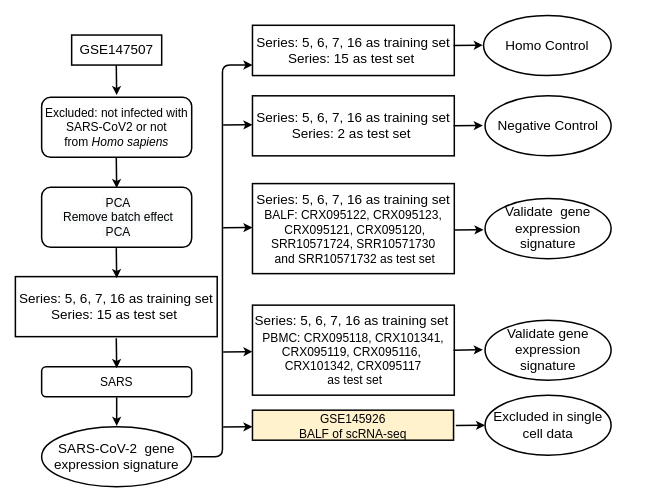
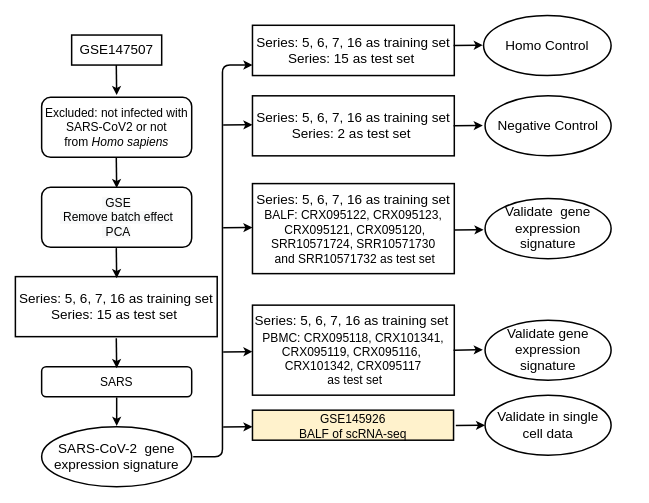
  <mxCell id="0" />
  <mxCell id="1" parent="0" />
  <mxCell id="2" value="&lt;span style=&quot;font-size: 12pt&quot;&gt;&lt;font face=&quot;Arial&quot;&gt;Excluded: not infected with SARS-CoV2 or not from&amp;nbsp;&lt;i&gt;Homo sapiens&lt;/i&gt;&lt;/font&gt;&lt;/span&gt;&lt;span style=&quot;font-size: medium&quot;&gt;&lt;/span&gt;" style="rounded=1;whiteSpace=wrap;html=1;strokeWidth=2;" parent="1" vertex="1"><mxGeometry x="55" y="129" width="200" height="80" as="geometry" /></mxCell>
  <mxCell id="3" value="" style="endArrow=classic;html=1;strokeWidth=2;" edge="1" parent="1"><mxGeometry width="50" height="50" relative="1" as="geometry"><mxPoint x="154.5" y="86" as="sourcePoint" /><mxPoint x="155" y="126" as="targetPoint" /></mxGeometry></mxCell>
  <mxCell id="4" value="&lt;font face=&quot;Arial&quot; style=&quot;font-size: 18px&quot;&gt;GSE147507&lt;/font&gt;" style="rounded=0;whiteSpace=wrap;html=1;strokeWidth=2;" vertex="1" parent="1"><mxGeometry x="95" y="46" width="120" height="40" as="geometry" /></mxCell>
- <mxCell id="5" value="&lt;span style=&quot;color: rgb(0 , 0 , 0) ; font-family: &amp;#34;arial&amp;#34; ; font-size: 16px ; font-style: normal ; font-weight: normal ; letter-spacing: normal ; text-align: center ; text-indent: 0px ; text-transform: none ; word-spacing: 0px ; background-color: rgb(248 , 249 , 250) ; text-decoration: none ; display: inline ; float: none&quot;&gt;&amp;nbsp;PCA&lt;br&gt;&amp;nbsp;Remove batch effect&lt;br&gt;&amp;nbsp;PCA&lt;/span&gt;" style="rounded=1;whiteSpace=wrap;html=1;strokeWidth=2;" vertex="1" parent="1"><mxGeometry x="55" y="249" width="200" height="80" as="geometry" /></mxCell>
+ <mxCell id="5" value="&lt;span style=&quot;color: rgb(0 , 0 , 0) ; font-family: &amp;#34;arial&amp;#34; ; font-size: 16px ; font-style: normal ; font-weight: normal ; letter-spacing: normal ; text-align: center ; text-indent: 0px ; text-transform: none ; word-spacing: 0px ; background-color: rgb(248 , 249 , 250) ; text-decoration: none ; display: inline ; float: none&quot;&gt;&amp;nbsp;GSE&lt;br&gt;&amp;nbsp;Remove batch effect&lt;br&gt;&amp;nbsp;PCA&lt;/span&gt;" style="rounded=1;whiteSpace=wrap;html=1;strokeWidth=2;" vertex="1" parent="1"><mxGeometry x="55" y="249" width="200" height="80" as="geometry" /></mxCell>
  <mxCell id="6" value="&lt;font face=&quot;Arial&quot; size=&quot;4&quot;&gt;Series: 5, 6, 7, 16 as training set&lt;br&gt;Series: 15 as test set&amp;nbsp;&lt;/font&gt;" style="rounded=0;whiteSpace=wrap;html=1;strokeWidth=2;" vertex="1" parent="1"><mxGeometry x="20" y="368" width="269" height="80" as="geometry" /></mxCell>
  <mxCell id="7" value="&lt;font face=&quot;arial&quot; size=&quot;3&quot;&gt;SARS&lt;/font&gt;" style="rounded=1;whiteSpace=wrap;html=1;strokeWidth=2;" vertex="1" parent="1"><mxGeometry x="55" y="488" width="200" height="40" as="geometry" /></mxCell>
  <mxCell id="8" value="&lt;font face=&quot;Arial&quot; style=&quot;font-size: 18px&quot;&gt;SARS-CoV-2 &amp;nbsp;gene expression signature&lt;/font&gt;" style="ellipse;whiteSpace=wrap;html=1;strokeWidth=2;" vertex="1" parent="1"><mxGeometry x="55" y="568" width="200" height="80" as="geometry" /></mxCell>
  <mxCell id="9" value="" style="endArrow=classic;html=1;strokeWidth=2;" edge="1" parent="1"><mxGeometry width="50" height="50" relative="1" as="geometry"><mxPoint x="154.5" y="210" as="sourcePoint" /><mxPoint x="155" y="250" as="targetPoint" /></mxGeometry></mxCell>
  <mxCell id="10" value="" style="endArrow=classic;html=1;strokeWidth=2;" edge="1" parent="1"><mxGeometry width="50" height="50" relative="1" as="geometry"><mxPoint x="154.5" y="330" as="sourcePoint" /><mxPoint x="155" y="370" as="targetPoint" /></mxGeometry></mxCell>
  <mxCell id="11" value="" style="edgeStyle=orthogonalEdgeStyle;rounded=0;orthogonalLoop=1;jettySize=auto;html=1;strokeWidth=2;" edge="1" parent="1"><mxGeometry relative="1" as="geometry"><mxPoint x="155" y="529" as="sourcePoint" /><mxPoint x="155" y="567" as="targetPoint" /></mxGeometry></mxCell>
  <mxCell id="12" value="&lt;font face=&quot;Arial&quot; size=&quot;4&quot;&gt;Series: 5, 6, 7, 16 as training set&lt;br&gt;Series: 15 as test set&amp;nbsp;&lt;/font&gt;" style="rounded=0;whiteSpace=wrap;html=1;strokeWidth=2;" vertex="1" parent="1"><mxGeometry x="336" y="33" width="269" height="67" as="geometry" /></mxCell>
  <mxCell id="13" value="&lt;font face=&quot;Arial&quot; size=&quot;4&quot;&gt;Series: 5, 6, 7, 16 as training set&lt;br&gt;Series: 2 as test set&amp;nbsp;&lt;/font&gt;" style="rounded=0;whiteSpace=wrap;html=1;strokeWidth=2;" vertex="1" parent="1"><mxGeometry x="336" y="127" width="269" height="80" as="geometry" /></mxCell>
  <mxCell id="14" value="" style="endArrow=classic;html=1;strokeWidth=2;" edge="1" parent="1"><mxGeometry width="50" height="50" relative="1" as="geometry"><mxPoint x="604" y="60" as="sourcePoint" /><mxPoint x="643" y="59.5" as="targetPoint" /></mxGeometry></mxCell>
  <mxCell id="15" value="" style="endArrow=classic;html=1;strokeWidth=2;" edge="1" parent="1"><mxGeometry width="50" height="50" relative="1" as="geometry"><mxPoint x="604" y="167" as="sourcePoint" /><mxPoint x="643" y="166.5" as="targetPoint" /></mxGeometry></mxCell>
  <mxCell id="16" value="" style="endArrow=classic;html=1;strokeWidth=2;" edge="1" parent="1"><mxGeometry width="50" height="50" relative="1" as="geometry"><mxPoint x="297" y="166" as="sourcePoint" /><mxPoint x="336" y="165.5" as="targetPoint" /></mxGeometry></mxCell>
  <mxCell id="17" value="&lt;font face=&quot;Arial&quot; size=&quot;4&quot;&gt;Negative&amp;nbsp;Control&lt;/font&gt;" style="ellipse;whiteSpace=wrap;html=1;strokeWidth=2;" vertex="1" parent="1"><mxGeometry x="646" y="127" width="168" height="80" as="geometry" /></mxCell>
  <mxCell id="18" value="&lt;font face=&quot;Arial&quot; size=&quot;4&quot;&gt;Homo Control&lt;/font&gt;" style="ellipse;whiteSpace=wrap;html=1;strokeWidth=2;" vertex="1" parent="1"><mxGeometry x="644" y="20" width="170" height="80" as="geometry" /></mxCell>
  <mxCell id="19" value="" style="endArrow=classic;html=1;strokeWidth=2;" edge="1" parent="1"><mxGeometry width="50" height="50" relative="1" as="geometry"><mxPoint x="154.5" y="450" as="sourcePoint" /><mxPoint x="155" y="490" as="targetPoint" /></mxGeometry></mxCell>
  <mxCell id="20" value="" style="edgeStyle=elbowEdgeStyle;elbow=horizontal;endArrow=classic;html=1;strokeWidth=2;exitX=1;exitY=0.5;exitDx=0;exitDy=0;" edge="1" parent="1"><mxGeometry width="50" height="50" relative="1" as="geometry"><mxPoint x="257" y="608" as="sourcePoint" /><mxPoint x="336" y="86" as="targetPoint" /><Array as="points"><mxPoint x="296" y="267" /></Array></mxGeometry></mxCell>
  <mxCell id="21" value="&lt;table border=&quot;0&quot; cellpadding=&quot;0&quot; cellspacing=&quot;0&quot; width=&quot;784&quot; style=&quot;border-collapse: collapse ; width: 588pt&quot;&gt;&lt;colgroup&gt;&lt;col width=&quot;784&quot; style=&quot;width: 588pt&quot;&gt;&lt;/colgroup&gt;&lt;tbody&gt;&lt;tr style=&quot;height: 16pt&quot;&gt;&lt;td height=&quot;21&quot; width=&quot;784&quot; style=&quot;padding-top: 1px ; padding-right: 1px ; padding-left: 1px ; font-size: 12pt ; font-family: &amp;#34;calibri&amp;#34; , sans-serif ; vertical-align: bottom ; border: none ; height: 16pt ; width: 588pt&quot;&gt;&lt;span style=&quot;font-family: &amp;#34;arial&amp;#34; ; font-size: large&quot;&gt;Series: 5, 6, 7, 16 as training set&lt;br&gt;&lt;/span&gt;BALF: CRX095122, CRX095123,&lt;br&gt;&amp;nbsp;CRX095121, CRX095120,&lt;br&gt;SRR10571724,&amp;nbsp;SRR10571730&lt;br&gt;&amp;nbsp;and SRR10571732 as test set&lt;/td&gt;&lt;/tr&gt;&lt;/tbody&gt;&lt;/table&gt;" style="rounded=0;whiteSpace=wrap;html=1;strokeWidth=2;" vertex="1" parent="1"><mxGeometry x="336" y="244" width="269" height="120" as="geometry" /></mxCell>
  <mxCell id="22" value="" style="endArrow=classic;html=1;strokeWidth=2;" edge="1" parent="1"><mxGeometry width="50" height="50" relative="1" as="geometry"><mxPoint x="297" y="303" as="sourcePoint" /><mxPoint x="336" y="302.5" as="targetPoint" /></mxGeometry></mxCell>
  <mxCell id="23" value="" style="endArrow=classic;html=1;strokeWidth=2;" edge="1" parent="1"><mxGeometry width="50" height="50" relative="1" as="geometry"><mxPoint x="605" y="306" as="sourcePoint" /><mxPoint x="644" y="305.5" as="targetPoint" /></mxGeometry></mxCell>
  <mxCell id="24" value="&lt;table border=&quot;0&quot; cellpadding=&quot;0&quot; cellspacing=&quot;0&quot; width=&quot;784&quot; style=&quot;border-collapse: collapse ; width: 588pt&quot;&gt;&lt;colgroup&gt;&lt;col width=&quot;784&quot; style=&quot;width: 588pt&quot;&gt;&lt;/colgroup&gt;&lt;tbody&gt;&lt;tr style=&quot;height: 16pt&quot;&gt;&lt;td height=&quot;21&quot; width=&quot;784&quot; style=&quot;padding-top: 1px ; padding-right: 1px ; padding-left: 1px ; font-size: 12pt ; font-family: &amp;#34;calibri&amp;#34; , sans-serif ; vertical-align: bottom ; border: none ; height: 16pt ; width: 588pt&quot;&gt;&lt;span style=&quot;font-family: &amp;#34;arial&amp;#34; ; font-size: large&quot;&gt;Series: 5, 6, 7, 16 as training set&lt;/span&gt;&amp;nbsp;&lt;table border=&quot;0&quot; cellpadding=&quot;0&quot; cellspacing=&quot;0&quot; width=&quot;784&quot; style=&quot;border-collapse: collapse ; width: 588pt&quot;&gt;&lt;colgroup&gt;&lt;col width=&quot;784&quot; style=&quot;width: 588pt&quot;&gt;&lt;/colgroup&gt;&lt;tbody&gt;&lt;tr style=&quot;height: 16pt&quot;&gt;&lt;td height=&quot;21&quot; width=&quot;784&quot; style=&quot;padding-top: 1px ; padding-right: 1px ; padding-left: 1px ; font-size: 12pt ; font-family: &amp;#34;calibri&amp;#34; , sans-serif ; vertical-align: bottom ; border: none ; height: 16pt ; width: 588pt&quot;&gt;PBMC: CRX095118, CRX101341,&lt;br&gt;&amp;nbsp;CRX095119,&amp;nbsp;CRX095116,&amp;nbsp;&amp;nbsp;&lt;br&gt;CRX101342, CRX095117&lt;/td&gt;&lt;/tr&gt;&lt;/tbody&gt;&lt;/table&gt;&amp;nbsp;as test set&lt;/td&gt;&lt;/tr&gt;&lt;/tbody&gt;&lt;/table&gt;" style="rounded=0;whiteSpace=wrap;html=1;strokeWidth=2;" vertex="1" parent="1"><mxGeometry x="336" y="406" width="269" height="120" as="geometry" /></mxCell>
  <mxCell id="25" value="" style="endArrow=classic;html=1;strokeWidth=2;" edge="1" parent="1"><mxGeometry width="50" height="50" relative="1" as="geometry"><mxPoint x="297" y="468.5" as="sourcePoint" /><mxPoint x="336" y="468" as="targetPoint" /></mxGeometry></mxCell>
  <mxCell id="26" value="&lt;font face=&quot;Arial&quot; size=&quot;4&quot;&gt;Validate gene expression signature&lt;/font&gt;" style="ellipse;whiteSpace=wrap;html=1;strokeWidth=2;" vertex="1" parent="1"><mxGeometry x="646" y="426" width="168" height="80" as="geometry" /></mxCell>
  <mxCell id="27" value="&lt;font face=&quot;Arial&quot; size=&quot;4&quot;&gt;Validate &amp;nbsp;gene expression signature&lt;/font&gt;" style="ellipse;whiteSpace=wrap;html=1;strokeWidth=2;" vertex="1" parent="1"><mxGeometry x="646" y="264" width="168" height="80" as="geometry" /></mxCell>
  <mxCell id="28" value="" style="endArrow=classic;html=1;strokeWidth=2;" edge="1" parent="1"><mxGeometry width="50" height="50" relative="1" as="geometry"><mxPoint x="604" y="466" as="sourcePoint" /><mxPoint x="643" y="465.5" as="targetPoint" /></mxGeometry></mxCell>
  <mxCell id="29" value="" style="endArrow=classic;html=1;strokeWidth=2;" edge="1" parent="1"><mxGeometry width="50" height="50" relative="1" as="geometry"><mxPoint x="297" y="568.5" as="sourcePoint" /><mxPoint x="336" y="568" as="targetPoint" /></mxGeometry></mxCell>
  <mxCell id="30" value="&lt;table border=&quot;0&quot; cellpadding=&quot;0&quot; cellspacing=&quot;0&quot; width=&quot;784&quot; style=&quot;border-collapse: collapse ; width: 588pt&quot;&gt;&lt;colgroup&gt;&lt;col width=&quot;784&quot; style=&quot;width: 588pt&quot;&gt;&lt;/colgroup&gt;&lt;tbody&gt;&lt;tr style=&quot;height: 16pt&quot;&gt;&lt;td height=&quot;21&quot; width=&quot;784&quot; style=&quot;padding-top: 1px ; padding-right: 1px ; padding-left: 1px ; font-size: 12pt ; font-family: &amp;#34;calibri&amp;#34; , sans-serif ; vertical-align: bottom ; border: none ; height: 16pt ; width: 588pt&quot;&gt;&amp;nbsp;&lt;table border=&quot;0&quot; cellpadding=&quot;0&quot; cellspacing=&quot;0&quot; width=&quot;784&quot; style=&quot;border-collapse: collapse ; width: 588pt&quot;&gt;&lt;colgroup&gt;&lt;col width=&quot;784&quot; style=&quot;width: 588pt&quot;&gt;&lt;/colgroup&gt;&lt;tbody&gt;&lt;tr style=&quot;height: 16pt&quot;&gt;&lt;td height=&quot;21&quot; width=&quot;784&quot; style=&quot;padding-top: 1px ; padding-right: 1px ; padding-left: 1px ; font-size: 12pt ; font-family: &amp;#34;calibri&amp;#34; , sans-serif ; vertical-align: bottom ; border: none ; height: 16pt ; width: 588pt&quot;&gt;GSE145926&lt;br&gt;BALF of scRNA-seq&lt;/td&gt;&lt;/tr&gt;&lt;/tbody&gt;&lt;/table&gt;&lt;br&gt;&lt;/td&gt;&lt;/tr&gt;&lt;/tbody&gt;&lt;/table&gt;" style="rounded=0;whiteSpace=wrap;html=1;strokeWidth=2;fillColor=#fff2cc;" vertex="1" parent="1"><mxGeometry x="336" y="546" width="268" height="40" as="geometry" /></mxCell>
  <mxCell id="31" value="" style="endArrow=classic;html=1;strokeWidth=2;" edge="1" parent="1"><mxGeometry width="50" height="50" relative="1" as="geometry"><mxPoint x="607" y="566.5" as="sourcePoint" /><mxPoint x="646" y="566" as="targetPoint" /></mxGeometry></mxCell>
- <mxCell id="32" value="&lt;font face=&quot;Arial&quot; size=&quot;4&quot;&gt;Excluded in single cell data&lt;/font&gt;" style="ellipse;whiteSpace=wrap;html=1;strokeWidth=2;" vertex="1" parent="1"><mxGeometry x="646" y="526" width="168" height="80" as="geometry" /></mxCell>
+ <mxCell id="32" value="&lt;font face=&quot;Arial&quot; size=&quot;4&quot;&gt;Validate in single cell data&lt;/font&gt;" style="ellipse;whiteSpace=wrap;html=1;strokeWidth=2;" vertex="1" parent="1"><mxGeometry x="646" y="526" width="168" height="80" as="geometry" /></mxCell>
